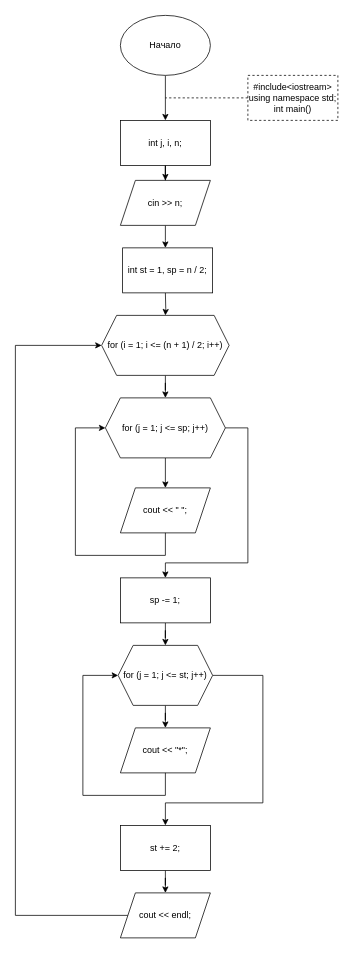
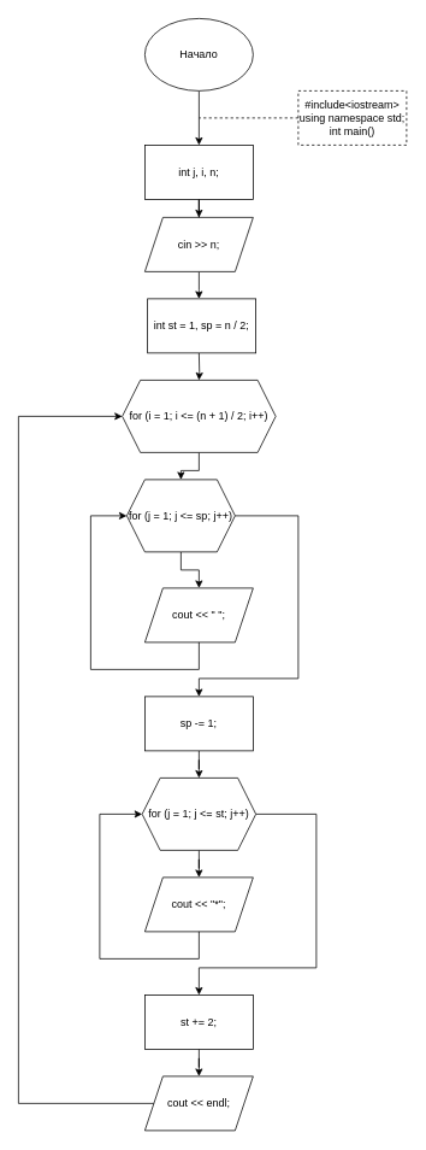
  <mxCell id="0" />
  <mxCell id="1" parent="0" />
  <mxCell id="2" value="" style="edgeStyle=orthogonalEdgeStyle;rounded=0;orthogonalLoop=1;jettySize=auto;html=1;" parent="1" source="3" target="5" edge="1"><mxGeometry relative="1" as="geometry" /></mxCell>
  <mxCell id="3" value="Начало" style="ellipse;whiteSpace=wrap;html=1;" parent="1" vertex="1"><mxGeometry x="160" y="20" width="120" height="80" as="geometry" /></mxCell>
  <mxCell id="4" value="" style="edgeStyle=orthogonalEdgeStyle;rounded=0;orthogonalLoop=1;jettySize=auto;html=1;" parent="1" source="5" target="9" edge="1"><mxGeometry relative="1" as="geometry" /></mxCell>
  <mxCell id="5" value="&lt;span&gt;&#09;&lt;/span&gt;int j, i, n;" style="rounded=0;whiteSpace=wrap;html=1;" parent="1" vertex="1"><mxGeometry x="160" y="160" width="120" height="60" as="geometry" /></mxCell>
  <mxCell id="6" value="&lt;div&gt;#include&amp;lt;iostream&amp;gt;&lt;/div&gt;&lt;div&gt;using namespace std;&lt;/div&gt;&lt;div&gt;int main()&lt;/div&gt;" style="rounded=0;whiteSpace=wrap;html=1;dashed=1;" parent="1" vertex="1"><mxGeometry x="330" y="100" width="120" height="60" as="geometry" /></mxCell>
  <mxCell id="7" value="" style="endArrow=none;dashed=1;html=1;rounded=0;exitX=0;exitY=0.5;exitDx=0;exitDy=0;" parent="1" source="6" edge="1"><mxGeometry width="50" height="50" relative="1" as="geometry"><mxPoint x="210" y="450" as="sourcePoint" /><mxPoint x="220" y="130" as="targetPoint" /></mxGeometry></mxCell>
  <mxCell id="8" value="" style="edgeStyle=orthogonalEdgeStyle;rounded=0;orthogonalLoop=1;jettySize=auto;html=1;" parent="1" source="9" edge="1"><mxGeometry relative="1" as="geometry"><mxPoint x="220" y="330" as="targetPoint" /></mxGeometry></mxCell>
  <mxCell id="9" value="&lt;span&gt;&#09;&lt;/span&gt;cin &amp;gt;&amp;gt; n;" style="shape=parallelogram;perimeter=parallelogramPerimeter;whiteSpace=wrap;html=1;fixedSize=1;" parent="1" vertex="1"><mxGeometry x="160" y="240" width="120" height="60" as="geometry" /></mxCell>
  <mxCell id="10" value="" style="edgeStyle=orthogonalEdgeStyle;rounded=0;orthogonalLoop=1;jettySize=auto;html=1;" parent="1" target="12" edge="1"><mxGeometry relative="1" as="geometry"><mxPoint x="220" y="390" as="sourcePoint" /></mxGeometry></mxCell>
  <mxCell id="11" value="" style="edgeStyle=orthogonalEdgeStyle;rounded=0;orthogonalLoop=1;jettySize=auto;html=1;" parent="1" source="12" target="15" edge="1"><mxGeometry relative="1" as="geometry" /></mxCell>
  <mxCell id="12" value="&lt;span&gt;&#09;&lt;/span&gt;for (i = 1; i &amp;lt;= (n + 1) / 2; i++)" style="shape=hexagon;perimeter=hexagonPerimeter2;whiteSpace=wrap;html=1;fixedSize=1;" parent="1" vertex="1"><mxGeometry x="135" y="420" width="170" height="80" as="geometry" /></mxCell>
  <mxCell id="13" value="" style="edgeStyle=orthogonalEdgeStyle;rounded=0;orthogonalLoop=1;jettySize=auto;html=1;" parent="1" source="15" target="16" edge="1"><mxGeometry relative="1" as="geometry" /></mxCell>
  <mxCell id="14" style="edgeStyle=orthogonalEdgeStyle;rounded=0;orthogonalLoop=1;jettySize=auto;html=1;entryX=0.5;entryY=0;entryDx=0;entryDy=0;" parent="1" source="15" target="18" edge="1"><mxGeometry relative="1" as="geometry"><Array as="points"><mxPoint x="330" y="570" /><mxPoint x="330" y="750" /><mxPoint x="220" y="750" /></Array></mxGeometry></mxCell>
- <mxCell id="15" value="&lt;span&gt;&#09;&#09;&lt;/span&gt;for (j = 1; j &amp;lt;= sp; j++)" style="shape=hexagon;perimeter=hexagonPerimeter2;whiteSpace=wrap;html=1;fixedSize=1;" parent="1" vertex="1"><mxGeometry x="140" y="530" width="160" height="80" as="geometry" /></mxCell>
+ <mxCell id="15" value="&lt;span&gt;&#09;&#09;&lt;/span&gt;for (j = 1; j &amp;lt;= sp; j++)" style="shape=hexagon;perimeter=hexagonPerimeter2;whiteSpace=wrap;html=1;fixedSize=1;" parent="1" vertex="1"><mxGeometry x="140" y="530" width="120" height="80" as="geometry" /></mxCell>
  <mxCell id="16" value="&lt;span&gt;&#09;&#09;&#09;&lt;/span&gt;cout &amp;lt;&amp;lt; &quot; &quot;;" style="shape=parallelogram;perimeter=parallelogramPerimeter;whiteSpace=wrap;html=1;fixedSize=1;" parent="1" vertex="1"><mxGeometry x="160" y="650" width="120" height="60" as="geometry" /></mxCell>
  <mxCell id="17" value="" style="edgeStyle=orthogonalEdgeStyle;rounded=0;orthogonalLoop=1;jettySize=auto;html=1;" parent="1" source="18" target="22" edge="1"><mxGeometry relative="1" as="geometry" /></mxCell>
  <mxCell id="18" value="&lt;span&gt;&#09;&#09;&lt;/span&gt;sp -= 1;" style="rounded=0;whiteSpace=wrap;html=1;" parent="1" vertex="1"><mxGeometry x="160" y="770" width="120" height="60" as="geometry" /></mxCell>
  <mxCell id="19" value="" style="endArrow=classic;html=1;rounded=0;exitX=0.5;exitY=1;exitDx=0;exitDy=0;entryX=0;entryY=0.5;entryDx=0;entryDy=0;" parent="1" source="16" target="15" edge="1"><mxGeometry width="50" height="50" relative="1" as="geometry"><mxPoint x="210" y="700" as="sourcePoint" /><mxPoint x="260" y="650" as="targetPoint" /><Array as="points"><mxPoint x="220" y="740" /><mxPoint x="100" y="740" /><mxPoint x="100" y="570" /></Array></mxGeometry></mxCell>
  <mxCell id="20" value="" style="edgeStyle=orthogonalEdgeStyle;rounded=0;orthogonalLoop=1;jettySize=auto;html=1;" parent="1" source="22" target="23" edge="1"><mxGeometry relative="1" as="geometry" /></mxCell>
  <mxCell id="21" value="" style="edgeStyle=orthogonalEdgeStyle;rounded=0;orthogonalLoop=1;jettySize=auto;html=1;" parent="1" source="22" target="26" edge="1"><mxGeometry relative="1" as="geometry"><Array as="points"><mxPoint x="350" y="900" /><mxPoint x="350" y="1070" /><mxPoint x="220" y="1070" /></Array></mxGeometry></mxCell>
  <mxCell id="22" value="for (j = 1; j &amp;lt;= st; j++)" style="shape=hexagon;perimeter=hexagonPerimeter2;whiteSpace=wrap;html=1;fixedSize=1;" parent="1" vertex="1"><mxGeometry x="157" y="860" width="126" height="80" as="geometry" /></mxCell>
  <mxCell id="23" value="&lt;span&gt;&#09;&#09;&#09;&lt;/span&gt;cout &amp;lt;&amp;lt; &quot;*&quot;;" style="shape=parallelogram;perimeter=parallelogramPerimeter;whiteSpace=wrap;html=1;fixedSize=1;" parent="1" vertex="1"><mxGeometry x="160" y="970" width="120" height="60" as="geometry" /></mxCell>
  <mxCell id="24" value="" style="endArrow=classic;html=1;rounded=0;exitX=0.5;exitY=1;exitDx=0;exitDy=0;entryX=0;entryY=0.5;entryDx=0;entryDy=0;" parent="1" source="23" target="22" edge="1"><mxGeometry width="50" height="50" relative="1" as="geometry"><mxPoint x="210" y="830" as="sourcePoint" /><mxPoint x="260" y="780" as="targetPoint" /><Array as="points"><mxPoint x="220" y="1060" /><mxPoint x="110" y="1060" /><mxPoint x="110" y="900" /></Array></mxGeometry></mxCell>
  <mxCell id="25" value="" style="edgeStyle=orthogonalEdgeStyle;rounded=0;orthogonalLoop=1;jettySize=auto;html=1;" parent="1" source="26" target="28" edge="1"><mxGeometry relative="1" as="geometry" /></mxCell>
  <mxCell id="26" value="&lt;span&gt;&#09;&#09;&lt;/span&gt;st += 2;" style="whiteSpace=wrap;html=1;" parent="1" vertex="1"><mxGeometry x="160" y="1100" width="120" height="60" as="geometry" /></mxCell>
  <mxCell id="27" style="edgeStyle=orthogonalEdgeStyle;rounded=0;orthogonalLoop=1;jettySize=auto;html=1;entryX=0;entryY=0.5;entryDx=0;entryDy=0;" parent="1" source="28" target="12" edge="1"><mxGeometry relative="1" as="geometry"><Array as="points"><mxPoint x="20" y="1220" /><mxPoint x="20" y="460" /></Array></mxGeometry></mxCell>
  <mxCell id="28" value="&lt;span&gt;&#09;&#09;&lt;/span&gt;cout &amp;lt;&amp;lt; endl;" style="shape=parallelogram;perimeter=parallelogramPerimeter;whiteSpace=wrap;html=1;fixedSize=1;" parent="1" vertex="1"><mxGeometry x="160" y="1190" width="120" height="60" as="geometry" /></mxCell>
  <mxCell id="29" value="&lt;span&gt;int st = 1, sp = n / 2;&lt;/span&gt;" style="rounded=0;whiteSpace=wrap;html=1;" vertex="1" parent="1"><mxGeometry x="163" y="330" width="120" height="60" as="geometry" /></mxCell>
